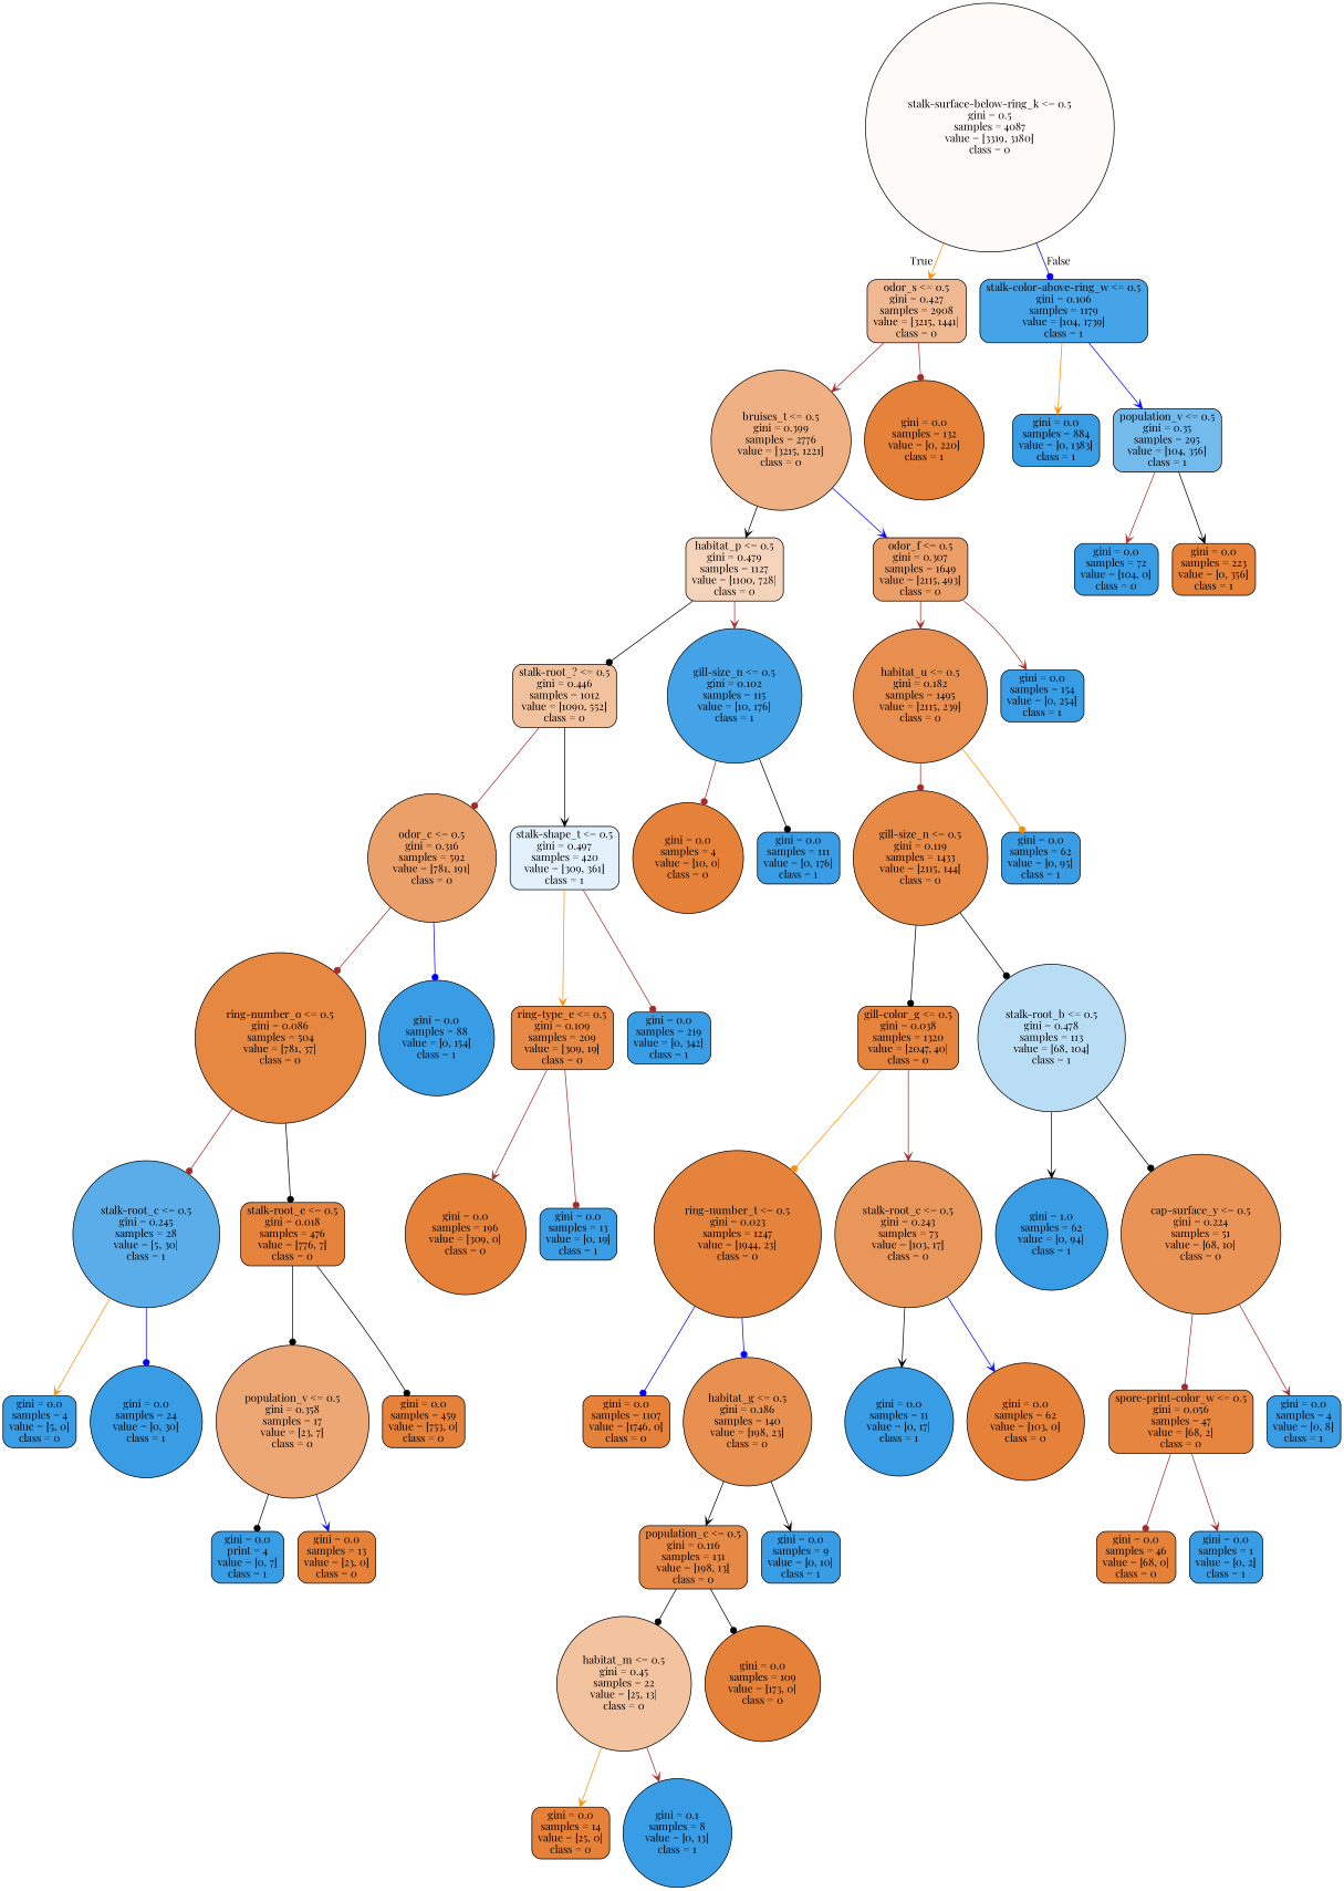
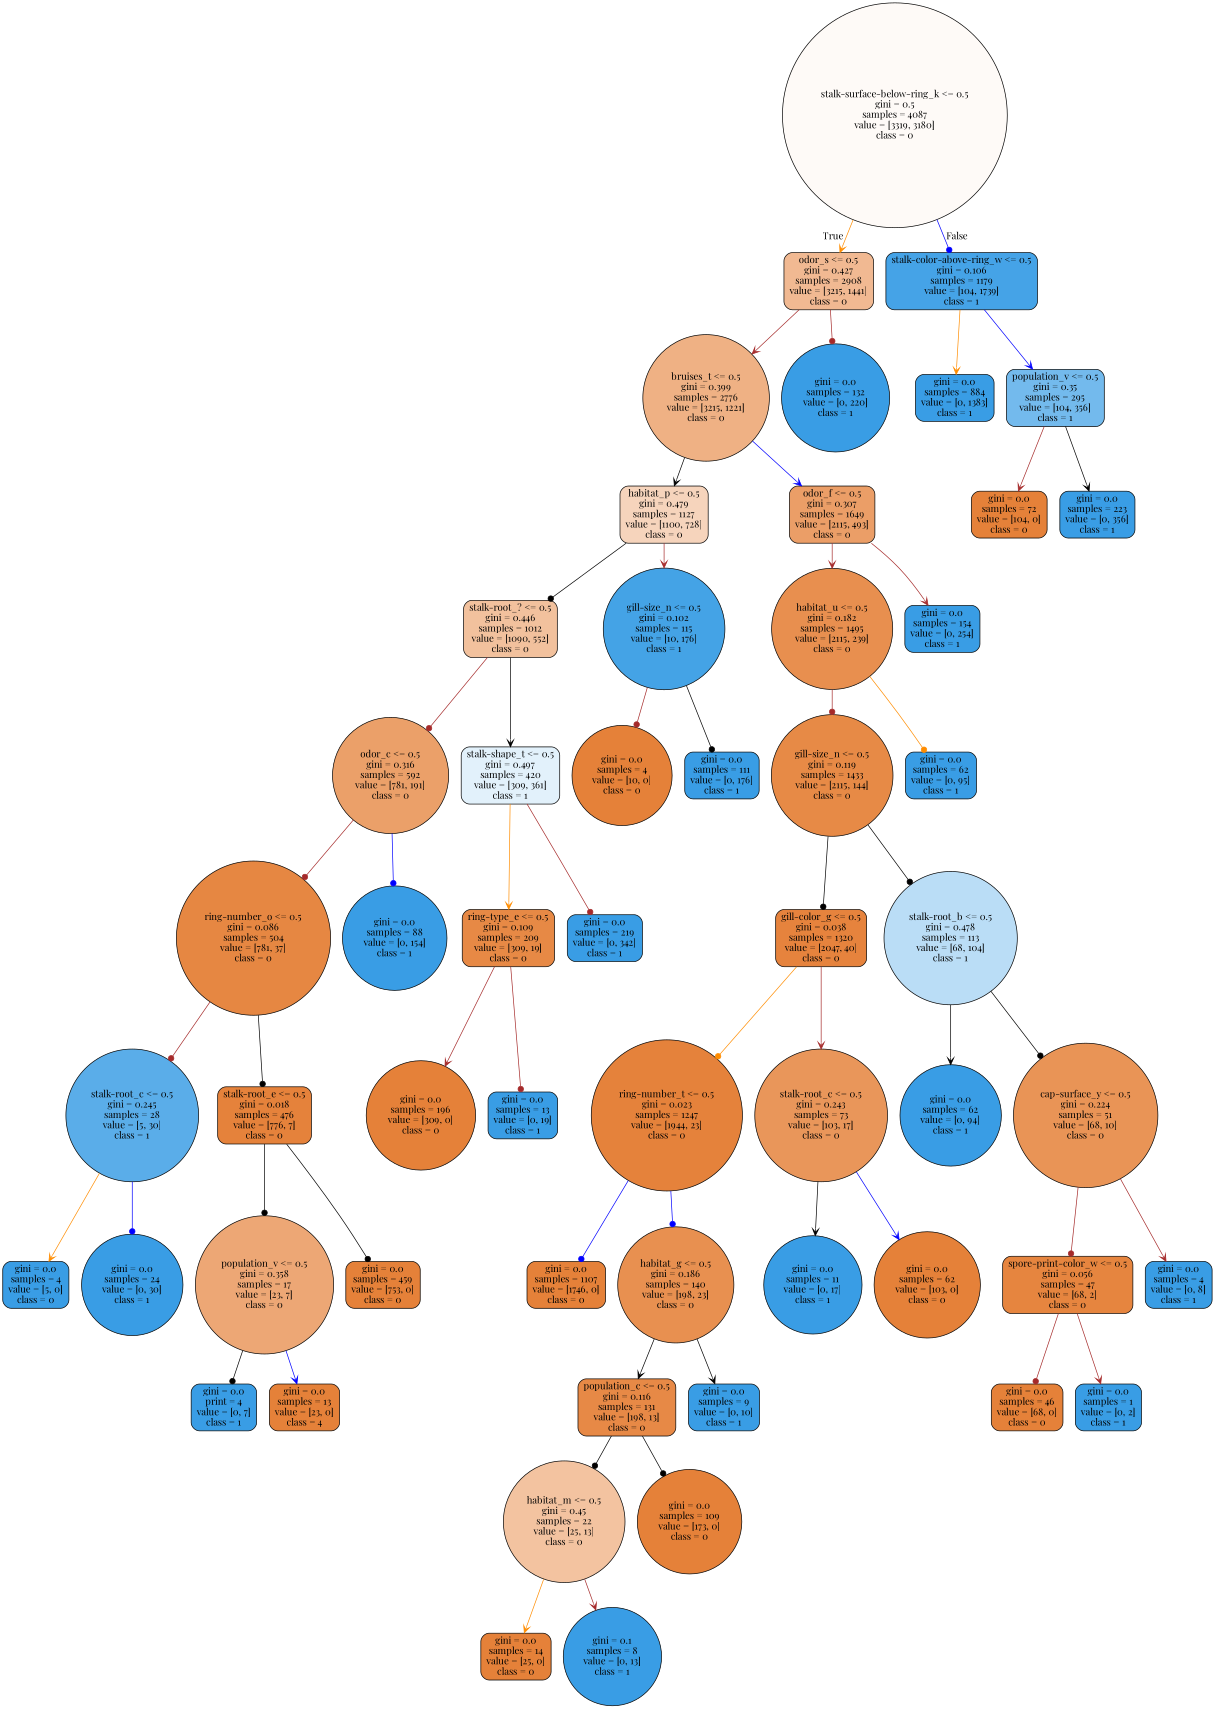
  digraph {
    fontname="Playfair Display"
    node [color=black fillcolor="#399de5" fontname="Playfair Display" shape=box style="filled, rounded"]
    edge [arrowhead=dot color=brown fontname="Playfair Display"]
    n1 [fillcolor="#fefaf7" label="stalk-surface-below-ring_k <= 0.5\ngini = 0.5\nsamples = 4087\nvalue = [3319, 3180]\nclass = 0" shape=circle]
    n2 [fillcolor="#f1b992" label="odor_s <= 0.5\ngini = 0.427\nsamples = 2908\nvalue = [3215, 1441]\nclass = 0"]
    n3 [fillcolor="#45a3e7" label="stalk-color-above-ring_w <= 0.5\ngini = 0.106\nsamples = 1179\nvalue = [104, 1739]\nclass = 1"]
    n4 [fillcolor="#efb184" label="bruises_t <= 0.5\ngini = 0.399\nsamples = 2776\nvalue = [3215, 1221]\nclass = 0" shape=circle]
-   n5 [fillcolor="#e58139" label="gini = 0.0\nsamples = 132\nvalue = [0, 220]\nclass = 1" shape=circle]
+   n5 [label="gini = 0.0\nsamples = 132\nvalue = [0, 220]\nclass = 1" shape=circle]
    n6 [label="gini = 0.0\nsamples = 884\nvalue = [0, 1383]\nclass = 1"]
    n7 [fillcolor="#73baed" label="population_v <= 0.5\ngini = 0.35\nsamples = 295\nvalue = [104, 356]\nclass = 1"]
    n8 [fillcolor="#f6d4bc" label="habitat_p <= 0.5\ngini = 0.479\nsamples = 1127\nvalue = [1100, 728]\nclass = 0"]
    n9 [fillcolor="#eb9e67" label="odor_f <= 0.5\ngini = 0.307\nsamples = 1649\nvalue = [2115, 493]\nclass = 0"]
    n10 [fillcolor="#f2c19d" label="stalk-root_? <= 0.5\ngini = 0.446\nsamples = 1012\nvalue = [1090, 552]\nclass = 0"]
    n11 [fillcolor="#44a3e6" label="gill-size_n <= 0.5\ngini = 0.102\nsamples = 115\nvalue = [10, 176]\nclass = 1" shape=circle]
    n12 [fillcolor="#e88f4f" label="habitat_u <= 0.5\ngini = 0.182\nsamples = 1495\nvalue = [2115, 239]\nclass = 0" shape=circle]
    n13 [label="gini = 0.0\nsamples = 154\nvalue = [0, 254]\nclass = 1"]
    n14 [fillcolor="#eba069" label="odor_c <= 0.5\ngini = 0.316\nsamples = 592\nvalue = [781, 191]\nclass = 0" shape=circle]
    n15 [fillcolor="#e2f1fb" label="stalk-shape_t <= 0.5\ngini = 0.497\nsamples = 420\nvalue = [309, 361]\nclass = 1"]
    n16 [fillcolor="#e58139" label="gini = 0.0\nsamples = 4\nvalue = [10, 0]\nclass = 0" shape=circle]
    n17 [label="gini = 0.0\nsamples = 111\nvalue = [0, 176]\nclass = 1"]
    n18 [fillcolor="#e68742" label="ring-number_o <= 0.5\ngini = 0.086\nsamples = 504\nvalue = [781, 37]\nclass = 0" shape=circle]
    n19 [label="gini = 0.0\nsamples = 88\nvalue = [0, 154]\nclass = 1" shape=circle]
    n20 [fillcolor="#e78945" label="ring-type_e <= 0.5\ngini = 0.109\nsamples = 209\nvalue = [309, 19]\nclass = 0"]
    n21 [label="gini = 0.0\nsamples = 219\nvalue = [0, 342]\nclass = 1"]
    n22 [fillcolor="#5aade9" label="stalk-root_c <= 0.5\ngini = 0.245\nsamples = 28\nvalue = [5, 30]\nclass = 1" shape=circle]
    n23 [fillcolor="#e5823b" label="stalk-root_e <= 0.5\ngini = 0.018\nsamples = 476\nvalue = [776, 7]\nclass = 0"]
    n24 [label="gini = 0.0\nsamples = 4\nvalue = [5, 0]\nclass = 0"]
    n25 [label="gini = 0.0\nsamples = 24\nvalue = [0, 30]\nclass = 1" shape=circle]
    n26 [fillcolor="#eda775" label="population_v <= 0.5\ngini = 0.358\nsamples = 17\nvalue = [23, 7]\nclass = 0" shape=circle]
    n27 [fillcolor="#e58139" label="gini = 0.0\nsamples = 459\nvalue = [753, 0]\nclass = 0"]
    n28 [label="gini = 0.0\nprint = 4\nvalue = [0, 7]\nclass = 1"]
-   n29 [fillcolor="#e58139" label="gini = 0.0\nsamples = 13\nvalue = [23, 0]\nclass = 0"]
+   n29 [fillcolor="#e58139" label="gini = 0.0\nsamples = 13\nvalue = [23, 0]\nclass = 4"]
    n30 [fillcolor="#e58139" label="gini = 0.0\nsamples = 196\nvalue = [309, 0]\nclass = 0" shape=circle]
    n31 [label="gini = 0.0\nsamples = 13\nvalue = [0, 19]\nclass = 1"]
    n32 [fillcolor="#e78a46" label="gill-size_n <= 0.5\ngini = 0.119\nsamples = 1433\nvalue = [2115, 144]\nclass = 0" shape=circle]
    n33 [label="gini = 0.0\nsamples = 62\nvalue = [0, 95]\nclass = 1"]
    n34 [fillcolor="#e6833d" label="gill-color_g <= 0.5\ngini = 0.038\nsamples = 1320\nvalue = [2047, 40]\nclass = 0"]
    n35 [fillcolor="#baddf6" label="stalk-root_b <= 0.5\ngini = 0.478\nsamples = 113\nvalue = [68, 104]\nclass = 1" shape=circle]
    n36 [fillcolor="#e5823b" label="ring-number_t <= 0.5\ngini = 0.023\nsamples = 1247\nvalue = [1944, 23]\nclass = 0" shape=circle]
    n37 [fillcolor="#e9965a" label="stalk-root_c <= 0.5\ngini = 0.243\nsamples = 73\nvalue = [103, 17]\nclass = 0" shape=circle]
-   n38 [label="gini = 1.0\nsamples = 62\nvalue = [0, 94]\nclass = 1" shape=circle]
+   n38 [label="gini = 0.0\nsamples = 62\nvalue = [0, 94]\nclass = 1" shape=circle]
    n39 [fillcolor="#e99456" label="cap-surface_y <= 0.5\ngini = 0.224\nsamples = 51\nvalue = [68, 10]\nclass = 0" shape=circle]
    n40 [fillcolor="#e58139" label="gini = 0.0\nsamples = 1107\nvalue = [1746, 0]\nclass = 0"]
    n41 [fillcolor="#e89050" label="habitat_g <= 0.5\ngini = 0.186\nsamples = 140\nvalue = [198, 23]\nclass = 0" shape=circle]
    n42 [label="gini = 0.0\nsamples = 11\nvalue = [0, 17]\nclass = 1" shape=circle]
    n43 [fillcolor="#e58139" label="gini = 0.0\nsamples = 62\nvalue = [103, 0]\nclass = 0" shape=circle]
    n44 [fillcolor="#e78946" label="population_c <= 0.5\ngini = 0.116\nsamples = 131\nvalue = [198, 13]\nclass = 0"]
    n45 [label="gini = 0.0\nsamples = 9\nvalue = [0, 10]\nclass = 1"]
    n46 [fillcolor="#f3c3a0" label="habitat_m <= 0.5\ngini = 0.45\nsamples = 22\nvalue = [25, 13]\nclass = 0" shape=circle]
    n47 [fillcolor="#e58139" label="gini = 0.0\nsamples = 109\nvalue = [173, 0]\nclass = 0" shape=circle]
    n48 [fillcolor="#e58139" label="gini = 0.0\nsamples = 14\nvalue = [25, 0]\nclass = 0"]
    n49 [label="gini = 0.1\nsamples = 8\nvalue = [0, 13]\nclass = 1" shape=circle]
    n50 [fillcolor="#e6853f" label="spore-print-color_w <= 0.5\ngini = 0.056\nsamples = 47\nvalue = [68, 2]\nclass = 0"]
    n51 [label="gini = 0.0\nsamples = 4\nvalue = [0, 8]\nclass = 1"]
    n52 [fillcolor="#e58139" label="gini = 0.0\nsamples = 46\nvalue = [68, 0]\nclass = 0"]
    n53 [label="gini = 0.0\nsamples = 1\nvalue = [0, 2]\nclass = 1"]
-   n54 [label="gini = 0.0\nsamples = 72\nvalue = [104, 0]\nclass = 0"]
-   n55 [fillcolor="#e58139" label="gini = 0.0\nsamples = 223\nvalue = [0, 356]\nclass = 1"]
+   n54 [fillcolor="#e58139" label="gini = 0.0\nsamples = 72\nvalue = [104, 0]\nclass = 0"]
+   n55 [label="gini = 0.0\nsamples = 223\nvalue = [0, 356]\nclass = 1"]
    n1 -> n2 [arrowhead=vee color=darkorange headlabel=True labelangle=45 labeldistance=2.5]
    n1 -> n3 [color=blue headlabel=False labelangle=-45 labeldistance=2.5]
    n2 -> n4 [arrowhead=vee]
    n2 -> n5
    n3 -> n6 [arrowhead=vee color=darkorange]
    n3 -> n7 [arrowhead=vee color=blue]
    n4 -> n8 [arrowhead=vee color=black]
    n4 -> n9 [arrowhead=vee color=blue]
    n7 -> n54 [arrowhead=vee]
    n7 -> n55 [arrowhead=vee color=black]
    n8 -> n10 [color=black]
    n8 -> n11 [arrowhead=vee]
    n9 -> n12 [arrowhead=vee]
    n9 -> n13 [arrowhead=vee]
    n10 -> n14
    n10 -> n15 [arrowhead=vee color=black]
    n11 -> n16
    n11 -> n17 [color=black]
    n12 -> n32
    n12 -> n33 [color=darkorange]
    n14 -> n18
    n14 -> n19 [color=blue]
    n15 -> n20 [arrowhead=vee color=darkorange]
    n15 -> n21
    n18 -> n22
    n18 -> n23 [color=black]
    n20 -> n30 [arrowhead=vee]
    n20 -> n31
    n22 -> n24 [arrowhead=vee color=darkorange]
    n22 -> n25 [color=blue]
    n23 -> n26 [color=black]
    n23 -> n27 [color=black]
    n26 -> n28 [color=black]
    n26 -> n29 [arrowhead=vee color=blue]
    n32 -> n34 [color=black]
    n32 -> n35 [color=black]
    n34 -> n36 [color=darkorange]
    n34 -> n37 [arrowhead=vee]
    n35 -> n38 [arrowhead=vee color=black]
    n35 -> n39 [color=black]
    n36 -> n40 [color=blue]
    n36 -> n41 [color=blue]
    n37 -> n42 [arrowhead=vee color=black]
    n37 -> n43 [arrowhead=vee color=blue]
    n39 -> n50
    n39 -> n51 [arrowhead=vee]
    n41 -> n44 [arrowhead=vee color=black]
    n41 -> n45 [arrowhead=vee color=black]
    n44 -> n46 [color=black]
    n44 -> n47 [color=black]
    n46 -> n48 [arrowhead=vee color=darkorange]
    n46 -> n49 [arrowhead=vee]
    n50 -> n52
    n50 -> n53 [arrowhead=vee]
  }
